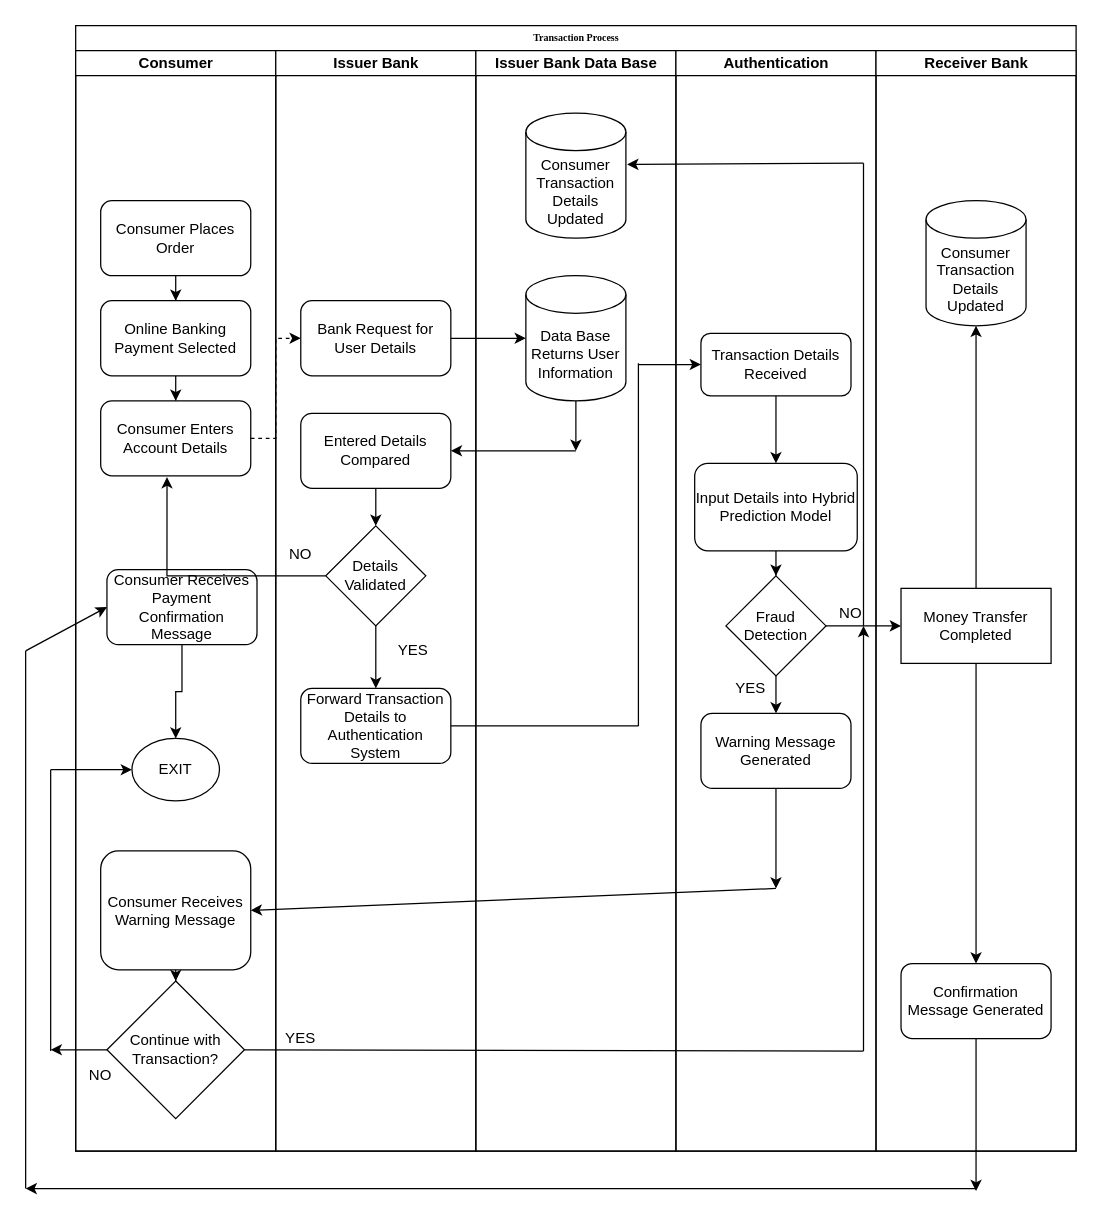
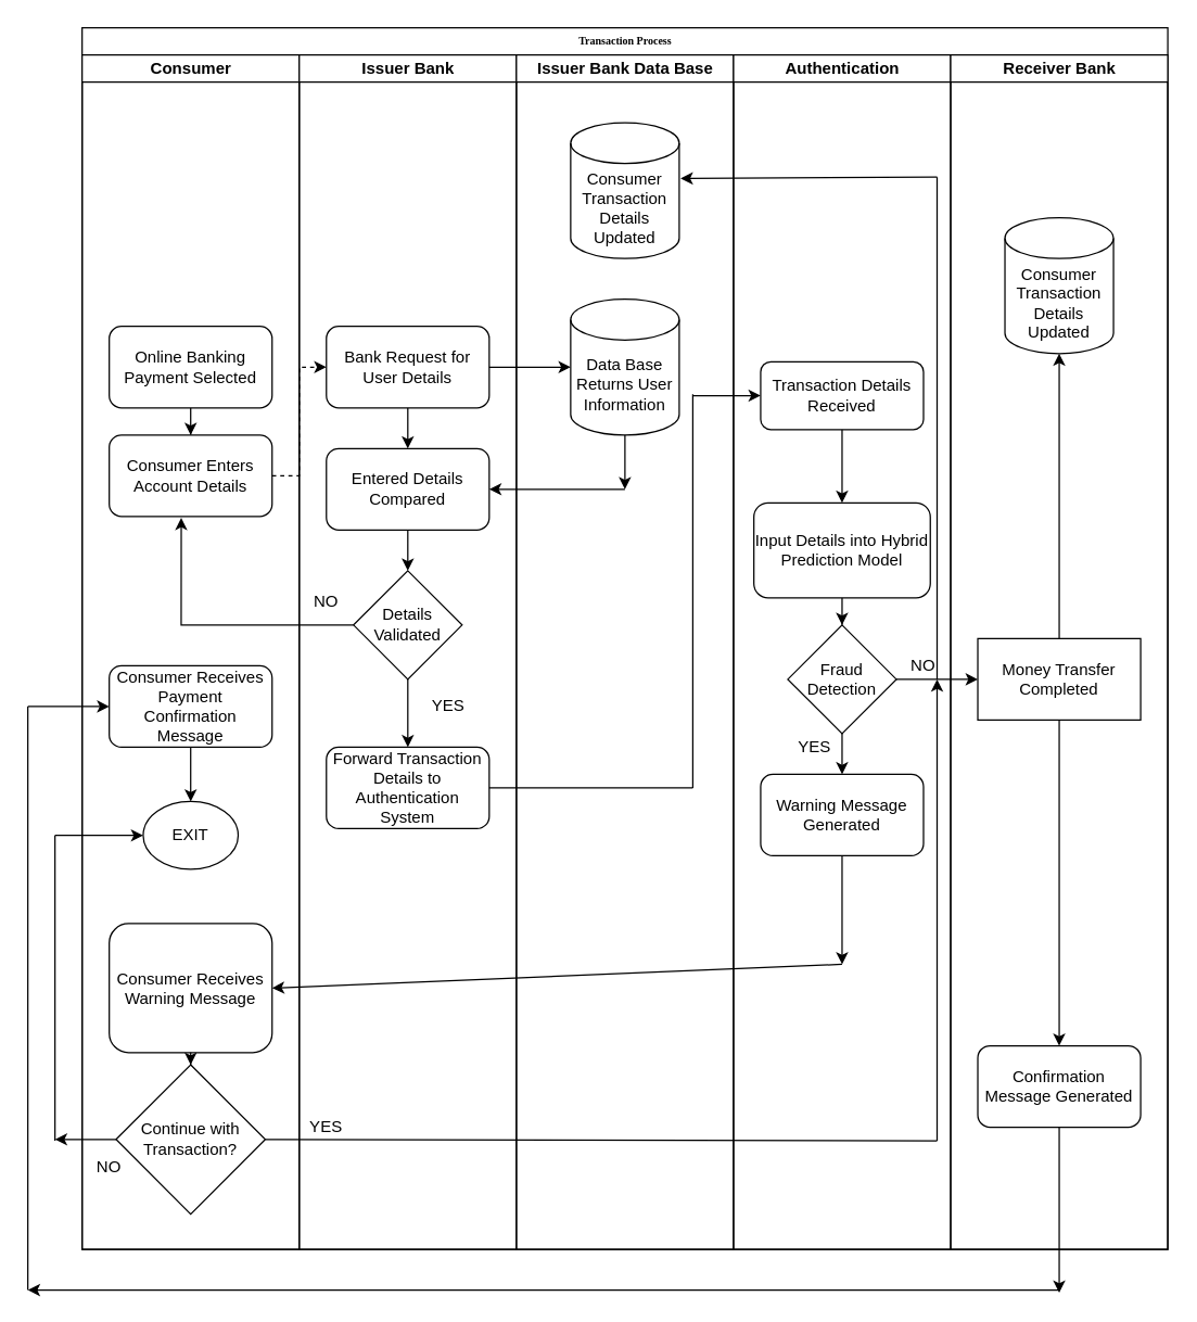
  <mxCell id="0" />
  <mxCell id="1" parent="0" />
  <mxCell id="2" value="Transaction Process" style="swimlane;html=1;childLayout=stackLayout;startSize=20;rounded=0;shadow=0;labelBackgroundColor=none;strokeWidth=1;fontFamily=Verdana;fontSize=8;align=center;" parent="1" vertex="1"><mxGeometry x="60" y="20" width="800" height="900" as="geometry" /></mxCell>
  <mxCell id="3" value="Consumer" style="swimlane;html=1;startSize=20;" parent="2" vertex="1"><mxGeometry y="20" width="160" height="880" as="geometry" /></mxCell>
- <mxCell id="4" style="edgeStyle=orthogonalEdgeStyle;rounded=0;orthogonalLoop=1;jettySize=auto;html=1;entryX=0.5;entryY=0;entryDx=0;entryDy=0;" parent="3" source="5" target="7" edge="1"><mxGeometry relative="1" as="geometry" /></mxCell>
- <mxCell id="5" value="Consumer Places Order" style="rounded=1;whiteSpace=wrap;html=1;" parent="3" vertex="1"><mxGeometry x="20" y="120" width="120" height="60" as="geometry" /></mxCell>
  <mxCell id="6" style="edgeStyle=orthogonalEdgeStyle;rounded=0;orthogonalLoop=1;jettySize=auto;html=1;entryX=0.5;entryY=0;entryDx=0;entryDy=0;" parent="3" source="7" target="12" edge="1"><mxGeometry relative="1" as="geometry" /></mxCell>
  <mxCell id="7" value="Online Banking Payment Selected" style="rounded=1;whiteSpace=wrap;html=1;" parent="3" vertex="1"><mxGeometry x="20" y="200" width="120" height="60" as="geometry" /></mxCell>
  <mxCell id="8" style="edgeStyle=orthogonalEdgeStyle;rounded=0;orthogonalLoop=1;jettySize=auto;html=1;entryX=0.5;entryY=0;entryDx=0;entryDy=0;" parent="3" source="9" target="14" edge="1"><mxGeometry relative="1" as="geometry" /></mxCell>
- <mxCell id="9" value="Consumer Receives Payment Confirmation Message" style="rounded=1;whiteSpace=wrap;html=1;" parent="3" vertex="1"><mxGeometry x="25" y="415" width="120" height="60" as="geometry" /></mxCell>
+ <mxCell id="9" value="Consumer Receives Payment Confirmation Message" style="rounded=1;whiteSpace=wrap;html=1;" parent="3" vertex="1"><mxGeometry x="20" y="450" width="120" height="60" as="geometry" /></mxCell>
  <mxCell id="10" style="edgeStyle=orthogonalEdgeStyle;rounded=0;orthogonalLoop=1;jettySize=auto;html=1;entryX=0.5;entryY=0;entryDx=0;entryDy=0;" parent="3" source="11" target="13" edge="1"><mxGeometry relative="1" as="geometry" /></mxCell>
  <mxCell id="11" value="Consumer Receives Warning Message" style="rounded=1;whiteSpace=wrap;html=1;" parent="3" vertex="1"><mxGeometry x="20" y="640" width="120" height="95" as="geometry" /></mxCell>
  <mxCell id="12" value="Consumer Enters Account Details" style="rounded=1;whiteSpace=wrap;html=1;" parent="3" vertex="1"><mxGeometry x="20" y="280" width="120" height="60" as="geometry" /></mxCell>
  <mxCell id="13" value="Continue with Transaction?" style="rhombus;whiteSpace=wrap;html=1;" parent="3" vertex="1"><mxGeometry x="25" y="744" width="110" height="110" as="geometry" /></mxCell>
  <mxCell id="14" value="EXIT" style="ellipse;whiteSpace=wrap;html=1;" parent="3" vertex="1"><mxGeometry x="45" y="550" width="70" height="50" as="geometry" /></mxCell>
  <mxCell id="15" value="NO" style="text;html=1;strokeColor=none;fillColor=none;align=center;verticalAlign=middle;whiteSpace=wrap;rounded=0;" parent="3" vertex="1"><mxGeometry y="810" width="40" height="20" as="geometry" /></mxCell>
  <mxCell id="16" value="Issuer Bank" style="swimlane;html=1;startSize=20;" parent="2" vertex="1"><mxGeometry x="160" y="20" width="160" height="880" as="geometry" /></mxCell>
+ <mxCell id="17" style="edgeStyle=orthogonalEdgeStyle;rounded=0;orthogonalLoop=1;jettySize=auto;html=1;entryX=0.5;entryY=0;entryDx=0;entryDy=0;" parent="16" source="18" target="25" edge="1"><mxGeometry relative="1" as="geometry" /></mxCell>
  <mxCell id="18" value="Bank Request for User Details" style="rounded=1;whiteSpace=wrap;html=1;" parent="16" vertex="1"><mxGeometry x="20" y="200" width="120" height="60" as="geometry" /></mxCell>
  <mxCell id="19" style="edgeStyle=orthogonalEdgeStyle;rounded=0;orthogonalLoop=1;jettySize=auto;html=1;entryX=0.5;entryY=0;entryDx=0;entryDy=0;" parent="16" source="20" target="23" edge="1"><mxGeometry relative="1" as="geometry" /></mxCell>
  <mxCell id="20" value="Details Validated" style="rhombus;whiteSpace=wrap;html=1;" parent="16" vertex="1"><mxGeometry x="40" y="380" width="80" height="80" as="geometry" /></mxCell>
  <mxCell id="21" value="NO" style="text;html=1;strokeColor=none;fillColor=none;align=center;verticalAlign=middle;whiteSpace=wrap;rounded=0;" parent="16" vertex="1"><mxGeometry y="393" width="40" height="20" as="geometry" /></mxCell>
  <mxCell id="22" value="YES" style="text;html=1;strokeColor=none;fillColor=none;align=center;verticalAlign=middle;whiteSpace=wrap;rounded=0;" parent="16" vertex="1"><mxGeometry x="90" y="470" width="40" height="20" as="geometry" /></mxCell>
  <mxCell id="23" value="Forward Transaction Details to Authentication System" style="rounded=1;whiteSpace=wrap;html=1;" parent="16" vertex="1"><mxGeometry x="20" y="510" width="120" height="60" as="geometry" /></mxCell>
  <mxCell id="24" style="edgeStyle=orthogonalEdgeStyle;rounded=0;orthogonalLoop=1;jettySize=auto;html=1;entryX=0.5;entryY=0;entryDx=0;entryDy=0;" parent="16" source="25" target="20" edge="1"><mxGeometry relative="1" as="geometry" /></mxCell>
  <mxCell id="25" value="Entered Details Compared" style="rounded=1;whiteSpace=wrap;html=1;" parent="16" vertex="1"><mxGeometry x="20" y="290" width="120" height="60" as="geometry" /></mxCell>
  <mxCell id="26" value="Issuer Bank Data Base" style="swimlane;html=1;startSize=20;" parent="2" vertex="1"><mxGeometry x="320" y="20" width="160" height="880" as="geometry" /></mxCell>
  <mxCell id="27" value="&lt;span&gt;Data Base Returns User Information&lt;/span&gt;" style="shape=cylinder3;whiteSpace=wrap;html=1;boundedLbl=1;backgroundOutline=1;size=15;" vertex="1" parent="26"><mxGeometry x="40" y="180" width="80" height="100" as="geometry" /></mxCell>
  <mxCell id="28" value="&lt;span&gt;Consumer Transaction Details Updated&lt;/span&gt;" style="shape=cylinder3;whiteSpace=wrap;html=1;boundedLbl=1;backgroundOutline=1;size=15;" vertex="1" parent="26"><mxGeometry x="40" y="50" width="80" height="100" as="geometry" /></mxCell>
  <mxCell id="29" value="Authentication" style="swimlane;html=1;startSize=20;" parent="2" vertex="1"><mxGeometry x="480" y="20" width="160" height="880" as="geometry" /></mxCell>
  <mxCell id="30" style="edgeStyle=orthogonalEdgeStyle;rounded=0;orthogonalLoop=1;jettySize=auto;html=1;entryX=0.5;entryY=0;entryDx=0;entryDy=0;" parent="29" source="31" target="33" edge="1"><mxGeometry relative="1" as="geometry" /></mxCell>
  <mxCell id="31" value="Transaction Details Received" style="rounded=1;whiteSpace=wrap;html=1;" parent="29" vertex="1"><mxGeometry x="20" y="226" width="120" height="50" as="geometry" /></mxCell>
  <mxCell id="32" style="edgeStyle=orthogonalEdgeStyle;rounded=0;orthogonalLoop=1;jettySize=auto;html=1;entryX=0.5;entryY=0;entryDx=0;entryDy=0;" parent="29" source="33" target="35" edge="1"><mxGeometry relative="1" as="geometry" /></mxCell>
  <mxCell id="33" value="Input Details into Hybrid Prediction Model" style="rounded=1;whiteSpace=wrap;html=1;" parent="29" vertex="1"><mxGeometry x="15" y="330" width="130" height="70" as="geometry" /></mxCell>
  <mxCell id="34" style="edgeStyle=orthogonalEdgeStyle;rounded=0;orthogonalLoop=1;jettySize=auto;html=1;entryX=0.5;entryY=0;entryDx=0;entryDy=0;" parent="29" source="35" target="37" edge="1"><mxGeometry relative="1" as="geometry" /></mxCell>
  <mxCell id="35" value="Fraud Detection" style="rhombus;whiteSpace=wrap;html=1;" parent="29" vertex="1"><mxGeometry x="40" y="420" width="80" height="80" as="geometry" /></mxCell>
  <mxCell id="36" value="NO" style="text;html=1;strokeColor=none;fillColor=none;align=center;verticalAlign=middle;whiteSpace=wrap;rounded=0;" parent="29" vertex="1"><mxGeometry x="120" y="440" width="40" height="20" as="geometry" /></mxCell>
  <mxCell id="37" value="Warning Message Generated" style="rounded=1;whiteSpace=wrap;html=1;" parent="29" vertex="1"><mxGeometry x="20" y="530" width="120" height="60" as="geometry" /></mxCell>
  <mxCell id="38" value="YES" style="text;html=1;strokeColor=none;fillColor=none;align=center;verticalAlign=middle;whiteSpace=wrap;rounded=0;" parent="29" vertex="1"><mxGeometry x="40" y="500" width="40" height="20" as="geometry" /></mxCell>
  <mxCell id="39" value="Receiver Bank" style="swimlane;html=1;startSize=20;" parent="2" vertex="1"><mxGeometry x="640" y="20" width="160" height="880" as="geometry" /></mxCell>
  <mxCell id="40" style="edgeStyle=orthogonalEdgeStyle;rounded=0;orthogonalLoop=1;jettySize=auto;html=1;" parent="39" source="41" target="42" edge="1"><mxGeometry relative="1" as="geometry" /></mxCell>
  <mxCell id="41" value="Money Transfer Completed" style="rounded=0;whiteSpace=wrap;html=1;" parent="39" vertex="1"><mxGeometry x="20" y="430" width="120" height="60" as="geometry" /></mxCell>
  <mxCell id="42" value="Confirmation Message Generated" style="rounded=1;whiteSpace=wrap;html=1;" parent="39" vertex="1"><mxGeometry x="20" y="730" width="120" height="60" as="geometry" /></mxCell>
  <mxCell id="43" style="edgeStyle=orthogonalEdgeStyle;rounded=0;orthogonalLoop=1;jettySize=auto;html=1;entryX=0.5;entryY=1;entryDx=0;entryDy=0;" parent="39" source="41" edge="1"><mxGeometry relative="1" as="geometry"><mxPoint x="80" y="220" as="targetPoint" /></mxGeometry></mxCell>
  <mxCell id="44" value="&lt;span&gt;Consumer Transaction Details Updated&lt;/span&gt;" style="shape=cylinder3;whiteSpace=wrap;html=1;boundedLbl=1;backgroundOutline=1;size=15;" vertex="1" parent="39"><mxGeometry x="40" y="120" width="80" height="100" as="geometry" /></mxCell>
  <mxCell id="45" style="edgeStyle=orthogonalEdgeStyle;rounded=0;orthogonalLoop=1;jettySize=auto;html=1;entryX=0.442;entryY=1.017;entryDx=0;entryDy=0;entryPerimeter=0;" parent="2" source="20" target="12" edge="1"><mxGeometry relative="1" as="geometry" /></mxCell>
  <mxCell id="46" style="edgeStyle=orthogonalEdgeStyle;rounded=0;orthogonalLoop=1;jettySize=auto;html=1;entryX=0;entryY=0.5;entryDx=0;entryDy=0;dashed=1;" parent="2" source="12" target="18" edge="1"><mxGeometry relative="1" as="geometry" /></mxCell>
  <mxCell id="47" style="edgeStyle=orthogonalEdgeStyle;rounded=0;orthogonalLoop=1;jettySize=auto;html=1;entryX=0;entryY=0.5;entryDx=0;entryDy=0;" parent="2" source="35" target="41" edge="1"><mxGeometry relative="1" as="geometry" /></mxCell>
  <mxCell id="48" style="edgeStyle=orthogonalEdgeStyle;rounded=0;orthogonalLoop=1;jettySize=auto;html=1;entryX=0;entryY=0.5;entryDx=0;entryDy=0;entryPerimeter=0;" edge="1" parent="2" source="18" target="27"><mxGeometry relative="1" as="geometry" /></mxCell>
  <mxCell id="49" value="" style="endArrow=classic;html=1;entryX=1;entryY=0.5;entryDx=0;entryDy=0;" parent="1" target="25" edge="1"><mxGeometry width="50" height="50" relative="1" as="geometry"><mxPoint x="460" y="360" as="sourcePoint" /><mxPoint x="410" y="380" as="targetPoint" /></mxGeometry></mxCell>
  <mxCell id="50" style="edgeStyle=orthogonalEdgeStyle;rounded=0;orthogonalLoop=1;jettySize=auto;html=1;" parent="1" source="42" edge="1"><mxGeometry relative="1" as="geometry"><mxPoint x="780" y="952" as="targetPoint" /></mxGeometry></mxCell>
  <mxCell id="51" value="" style="endArrow=classic;html=1;" parent="1" edge="1"><mxGeometry width="50" height="50" relative="1" as="geometry"><mxPoint x="780" y="950" as="sourcePoint" /><mxPoint x="20" y="950" as="targetPoint" /></mxGeometry></mxCell>
  <mxCell id="52" value="" style="endArrow=none;html=1;" parent="1" edge="1"><mxGeometry width="50" height="50" relative="1" as="geometry"><mxPoint x="20" y="950" as="sourcePoint" /><mxPoint x="20" y="520" as="targetPoint" /><Array as="points" /></mxGeometry></mxCell>
  <mxCell id="53" value="" style="endArrow=classic;html=1;entryX=0;entryY=0.5;entryDx=0;entryDy=0;" parent="1" target="9" edge="1"><mxGeometry width="50" height="50" relative="1" as="geometry"><mxPoint x="20" y="520" as="sourcePoint" /><mxPoint x="400" y="640" as="targetPoint" /></mxGeometry></mxCell>
  <mxCell id="54" style="edgeStyle=orthogonalEdgeStyle;rounded=0;orthogonalLoop=1;jettySize=auto;html=1;" parent="1" source="37" edge="1"><mxGeometry relative="1" as="geometry"><mxPoint x="620" y="710" as="targetPoint" /></mxGeometry></mxCell>
  <mxCell id="55" value="" style="endArrow=classic;html=1;entryX=1;entryY=0.5;entryDx=0;entryDy=0;" parent="1" target="11" edge="1"><mxGeometry width="50" height="50" relative="1" as="geometry"><mxPoint x="620" y="710" as="sourcePoint" /><mxPoint x="400" y="670" as="targetPoint" /></mxGeometry></mxCell>
  <mxCell id="56" value="" style="endArrow=none;html=1;" parent="1" edge="1"><mxGeometry width="50" height="50" relative="1" as="geometry"><mxPoint x="40" y="840" as="sourcePoint" /><mxPoint x="40" y="615" as="targetPoint" /></mxGeometry></mxCell>
  <mxCell id="57" value="" style="endArrow=classic;html=1;entryX=0;entryY=0.5;entryDx=0;entryDy=0;" parent="1" target="14" edge="1"><mxGeometry width="50" height="50" relative="1" as="geometry"><mxPoint x="40" y="615" as="sourcePoint" /><mxPoint x="400" y="700" as="targetPoint" /></mxGeometry></mxCell>
  <mxCell id="58" value="" style="endArrow=classic;html=1;" parent="1" edge="1"><mxGeometry width="50" height="50" relative="1" as="geometry"><mxPoint x="690" y="840" as="sourcePoint" /><mxPoint x="690" y="500" as="targetPoint" /></mxGeometry></mxCell>
  <mxCell id="59" value="" style="endArrow=none;html=1;exitX=1;exitY=0.5;exitDx=0;exitDy=0;" parent="1" source="13" edge="1"><mxGeometry width="50" height="50" relative="1" as="geometry"><mxPoint x="350" y="680" as="sourcePoint" /><mxPoint x="690" y="840" as="targetPoint" /></mxGeometry></mxCell>
  <mxCell id="60" style="edgeStyle=orthogonalEdgeStyle;rounded=0;orthogonalLoop=1;jettySize=auto;html=1;" parent="1" source="13" edge="1"><mxGeometry relative="1" as="geometry"><mxPoint x="40" y="839" as="targetPoint" /></mxGeometry></mxCell>
  <mxCell id="61" value="" style="endArrow=none;html=1;exitX=1;exitY=0.5;exitDx=0;exitDy=0;" parent="1" source="23" edge="1"><mxGeometry width="50" height="50" relative="1" as="geometry"><mxPoint x="350" y="470" as="sourcePoint" /><mxPoint x="510" y="580" as="targetPoint" /></mxGeometry></mxCell>
  <mxCell id="62" value="" style="endArrow=none;html=1;" parent="1" edge="1"><mxGeometry width="50" height="50" relative="1" as="geometry"><mxPoint x="510" y="580" as="sourcePoint" /><mxPoint x="510" y="290" as="targetPoint" /></mxGeometry></mxCell>
  <mxCell id="63" value="" style="endArrow=classic;html=1;entryX=0;entryY=0.5;entryDx=0;entryDy=0;" parent="1" target="31" edge="1"><mxGeometry width="50" height="50" relative="1" as="geometry"><mxPoint x="510" y="291" as="sourcePoint" /><mxPoint x="400" y="420" as="targetPoint" /></mxGeometry></mxCell>
  <mxCell id="64" value="" style="endArrow=none;html=1;" parent="1" edge="1"><mxGeometry width="50" height="50" relative="1" as="geometry"><mxPoint x="690" y="500" as="sourcePoint" /><mxPoint x="690" y="130" as="targetPoint" /></mxGeometry></mxCell>
  <mxCell id="65" value="" style="endArrow=classic;html=1;entryX=1.013;entryY=0.41;entryDx=0;entryDy=0;entryPerimeter=0;" parent="1" target="28" edge="1"><mxGeometry width="50" height="50" relative="1" as="geometry"><mxPoint x="690" y="130" as="sourcePoint" /><mxPoint x="520" y="133" as="targetPoint" /></mxGeometry></mxCell>
  <mxCell id="66" value="YES" style="text;html=1;strokeColor=none;fillColor=none;align=center;verticalAlign=middle;whiteSpace=wrap;rounded=0;" parent="1" vertex="1"><mxGeometry x="220" y="820" width="40" height="20" as="geometry" /></mxCell>
  <mxCell id="67" style="edgeStyle=orthogonalEdgeStyle;rounded=0;orthogonalLoop=1;jettySize=auto;html=1;" edge="1" parent="1" source="27"><mxGeometry relative="1" as="geometry"><mxPoint x="460" y="360" as="targetPoint" /></mxGeometry></mxCell>
